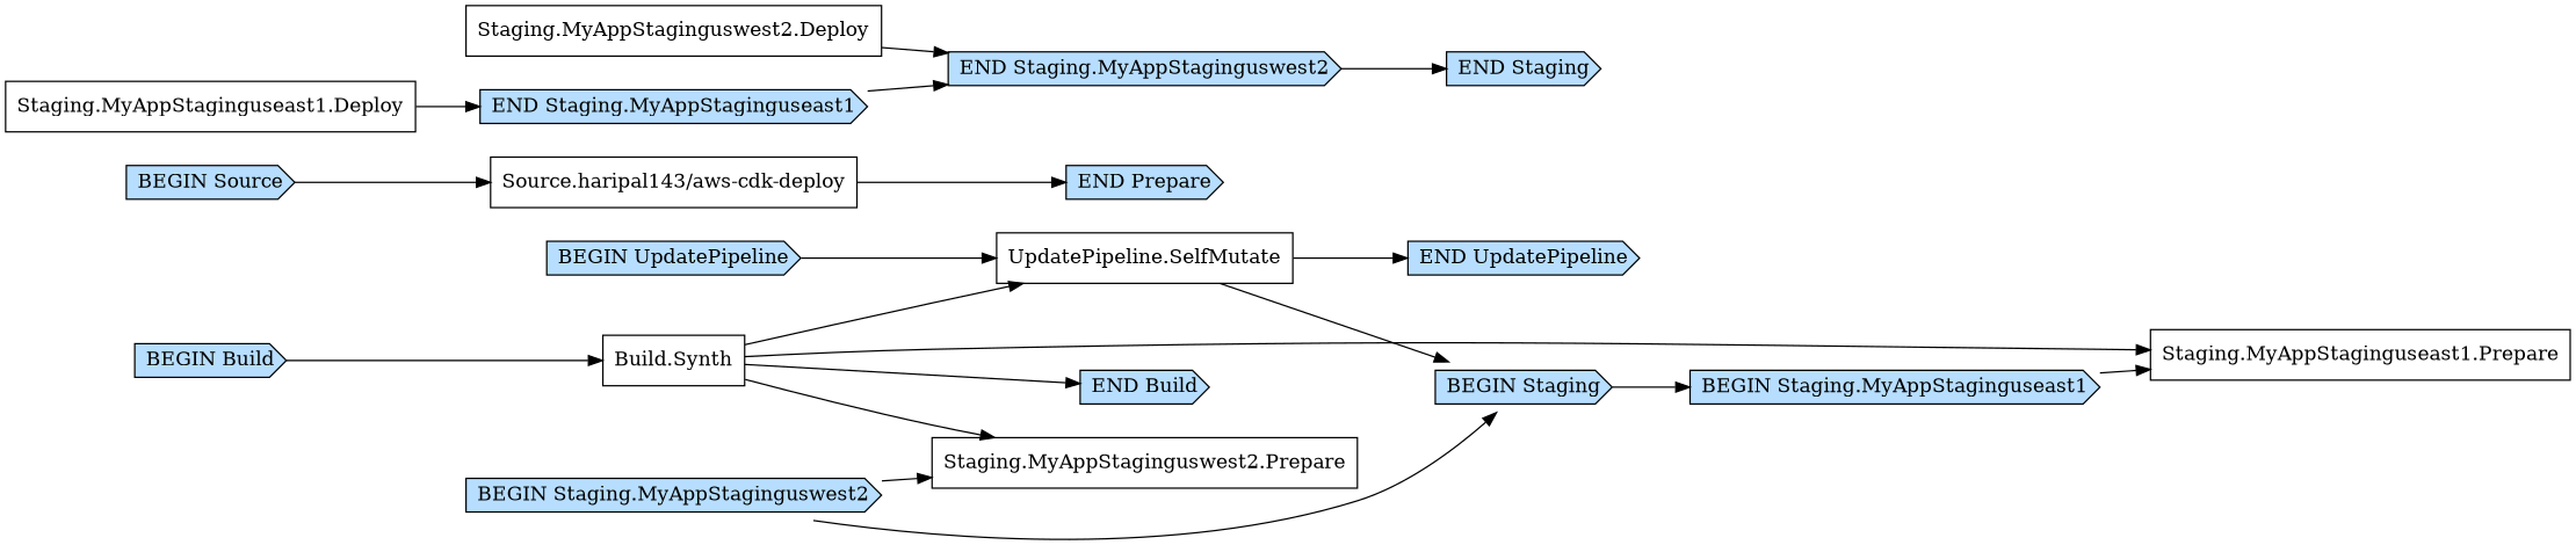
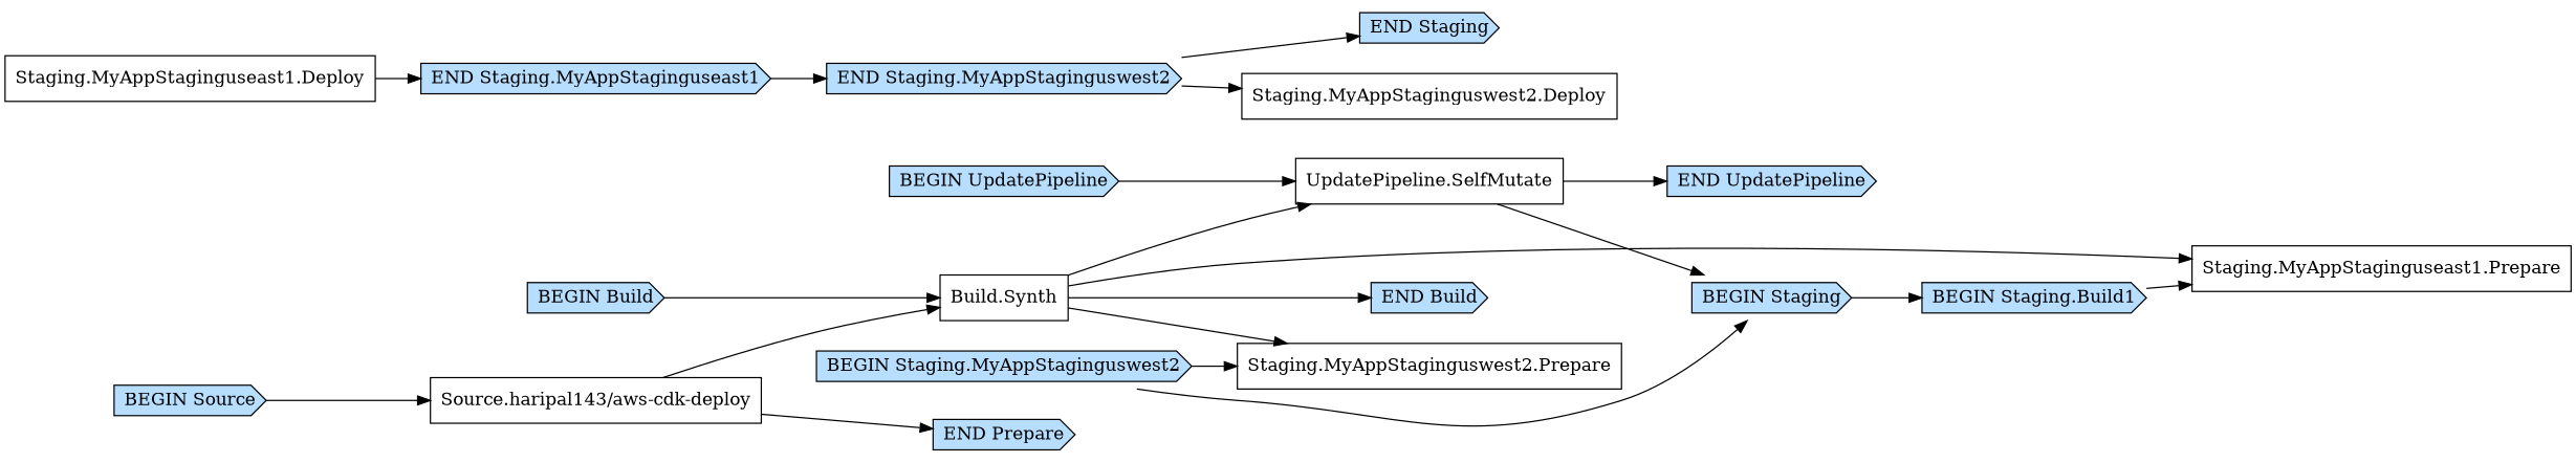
  digraph {
    rankdir=LR
    node [shape=cds fillcolor="#b7deff" style=filled]
    "Build.Synth" [shape=box fillcolor="" style=""]
    "BEGIN Build"
    "END Build"
    "UpdatePipeline.SelfMutate" [shape=box fillcolor="" style=""]
    "Staging.MyAppStaginguseast1.Prepare" [shape=box fillcolor="" style=""]
    "Staging.MyAppStaginguswest2.Prepare" [shape=box fillcolor="" style=""]
    "END UpdatePipeline"
    "BEGIN Staging"
    "Source.haripal143/aws-cdk-deploy" [shape=box fillcolor="" style=""]
    n10 [label="END Prepare"]
    "BEGIN UpdatePipeline"
-   "BEGIN Staging.MyAppStaginguseast1"
+   "BEGIN Staging.MyAppStaginguseast1" [label="BEGIN Staging.Build1"]
    "BEGIN Staging.MyAppStaginguswest2"
    "END Staging.MyAppStaginguseast1"
    "END Staging.MyAppStaginguswest2"
    "Staging.MyAppStaginguseast1.Deploy" [shape=box fillcolor="" style=""]
    "END Staging"
    "Staging.MyAppStaginguswest2.Deploy" [shape=box fillcolor="" style=""]
    "BEGIN Source"
    "Build.Synth" -> "END Build"
    "Build.Synth" -> "UpdatePipeline.SelfMutate"
    "Build.Synth" -> "Staging.MyAppStaginguseast1.Prepare"
    "Build.Synth" -> "Staging.MyAppStaginguswest2.Prepare"
    "BEGIN Build" -> "Build.Synth"
    "UpdatePipeline.SelfMutate" -> "END UpdatePipeline"
    "UpdatePipeline.SelfMutate" -> "BEGIN Staging"
    "BEGIN Staging" -> "BEGIN Staging.MyAppStaginguseast1"
+   "Source.haripal143/aws-cdk-deploy" -> "Build.Synth"
    "Source.haripal143/aws-cdk-deploy" -> n10
    "BEGIN UpdatePipeline" -> "UpdatePipeline.SelfMutate"
    "BEGIN Staging.MyAppStaginguseast1" -> "Staging.MyAppStaginguseast1.Prepare"
    "BEGIN Staging.MyAppStaginguswest2" -> "Staging.MyAppStaginguswest2.Prepare"
    "BEGIN Staging.MyAppStaginguswest2" -> "BEGIN Staging"
    "END Staging.MyAppStaginguseast1" -> "END Staging.MyAppStaginguswest2"
    "END Staging.MyAppStaginguswest2" -> "END Staging"
    "Staging.MyAppStaginguseast1.Deploy" -> "END Staging.MyAppStaginguseast1"
-   "Staging.MyAppStaginguswest2.Deploy" -> "END Staging.MyAppStaginguswest2"
+   "END Staging.MyAppStaginguswest2" -> "Staging.MyAppStaginguswest2.Deploy"
    "BEGIN Source" -> "Source.haripal143/aws-cdk-deploy"
  }
